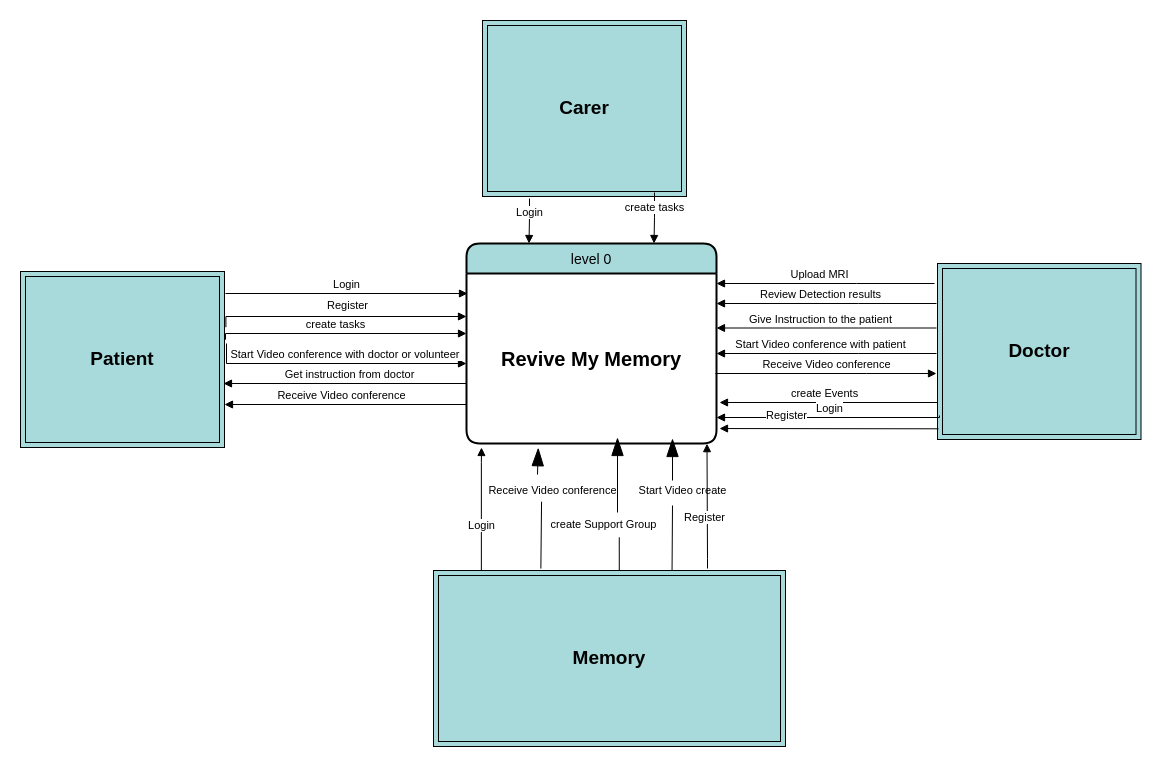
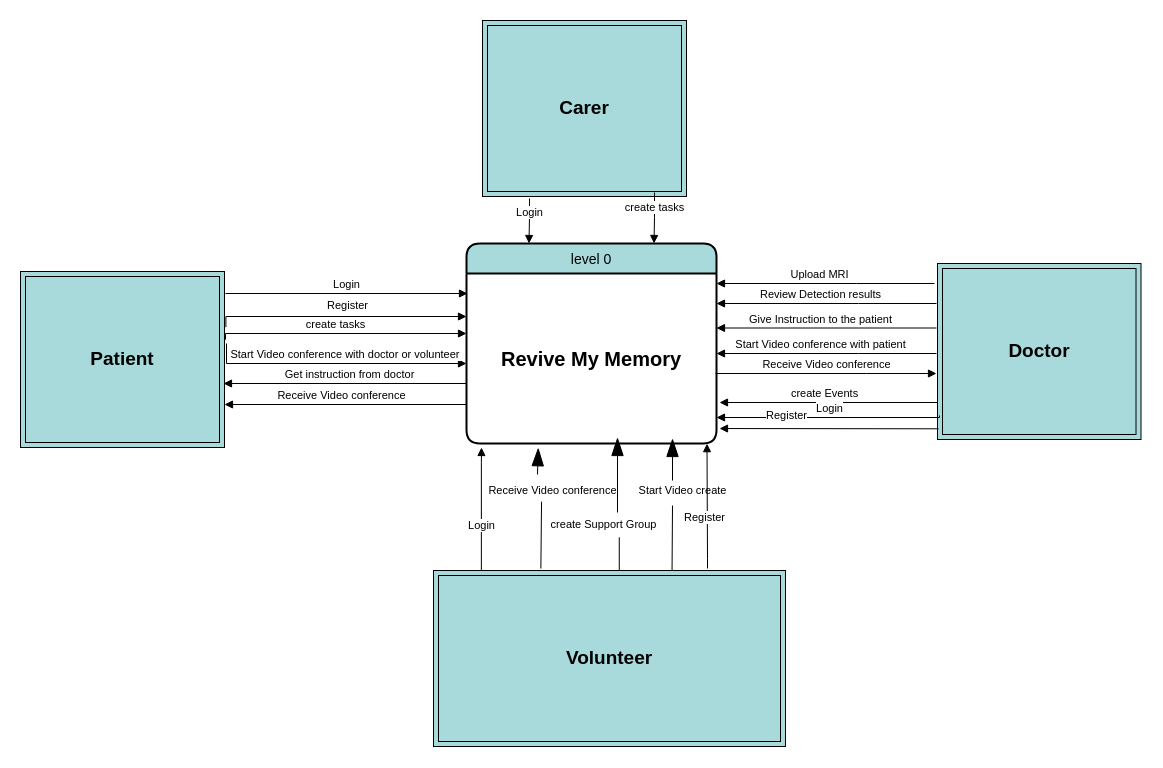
  <mxCell id="0" />
  <mxCell id="1" parent="0" />
  <mxCell id="2" value="level 0" style="swimlane;childLayout=stackLayout;horizontal=1;startSize=30;horizontalStack=0;rounded=1;fontSize=14;fontStyle=0;strokeWidth=2;resizeParent=0;resizeLast=1;shadow=0;dashed=0;align=center;fillColor=#A8DADC;" parent="1" vertex="1"><mxGeometry x="466" y="243" width="250" height="200" as="geometry" /></mxCell>
  <mxCell id="3" value="&lt;b&gt;&lt;font style=&quot;font-size: 20px;&quot;&gt;Revive My Memory&lt;/font&gt;&lt;/b&gt;" style="text;strokeColor=none;align=center;fillColor=none;html=1;verticalAlign=middle;whiteSpace=wrap;rounded=0;" parent="2" vertex="1"><mxGeometry y="30" width="250" height="170" as="geometry" /></mxCell>
  <mxCell id="4" value="Login" style="html=1;verticalAlign=bottom;endArrow=block;edgeStyle=elbowEdgeStyle;elbow=vertical;curved=0;rounded=0;startArrow=none;entryX=0.004;entryY=0.121;entryDx=0;entryDy=0;entryPerimeter=0;" parent="1" target="3" edge="1"><mxGeometry width="80" relative="1" as="geometry"><mxPoint x="225" y="293" as="sourcePoint" /><mxPoint x="436" y="283" as="targetPoint" /><Array as="points"><mxPoint x="376" y="293" /><mxPoint x="336" y="283" /><mxPoint x="396" y="313" /><mxPoint x="286" y="333" /></Array><mxPoint as="offset" /></mxGeometry></mxCell>
  <mxCell id="5" value="Register" style="html=1;verticalAlign=bottom;endArrow=block;edgeStyle=elbowEdgeStyle;elbow=vertical;curved=0;rounded=0;startArrow=none;exitX=1.002;exitY=0.338;exitDx=0;exitDy=0;entryX=0;entryY=0.25;entryDx=0;entryDy=0;exitPerimeter=0;" parent="1" target="3" edge="1"><mxGeometry x="0.049" y="3" width="80" relative="1" as="geometry"><mxPoint x="225.4" y="326.7" as="sourcePoint" /><mxPoint x="466" y="303" as="targetPoint" /><Array as="points"><mxPoint x="326" y="316" /><mxPoint x="256" y="306" /><mxPoint x="246" y="313" /><mxPoint x="286" y="306" /><mxPoint x="286" y="313" /><mxPoint x="366" y="313" /><mxPoint x="326" y="303" /><mxPoint x="396" y="333" /><mxPoint x="286" y="353" /></Array><mxPoint y="1" as="offset" /></mxGeometry></mxCell>
  <mxCell id="6" value="create tasks" style="html=1;verticalAlign=bottom;endArrow=block;edgeStyle=elbowEdgeStyle;elbow=vertical;curved=0;rounded=0;startArrow=none;exitX=1;exitY=0.421;exitDx=0;exitDy=0;exitPerimeter=0;" parent="1" edge="1"><mxGeometry x="-0.06" width="80" relative="1" as="geometry"><mxPoint x="225" y="339.15" as="sourcePoint" /><mxPoint x="466" y="333" as="targetPoint" /><Array as="points"><mxPoint x="336" y="333" /><mxPoint x="396" y="323" /><mxPoint x="236" y="333" /><mxPoint x="396" y="373" /><mxPoint x="286" y="393" /></Array><mxPoint as="offset" /></mxGeometry></mxCell>
  <mxCell id="7" value="Start Video&amp;nbsp;conference with doctor or&amp;nbsp;volunteer&amp;nbsp;" style="html=1;verticalAlign=bottom;endArrow=block;edgeStyle=elbowEdgeStyle;elbow=vertical;curved=0;rounded=0;startArrow=none;" parent="1" edge="1"><mxGeometry x="0.077" width="80" relative="1" as="geometry"><mxPoint x="226" y="343" as="sourcePoint" /><mxPoint x="466" y="363" as="targetPoint" /><Array as="points"><mxPoint x="326" y="363" /><mxPoint x="396" y="383" /><mxPoint x="286" y="403" /></Array><mxPoint as="offset" /></mxGeometry></mxCell>
  <mxCell id="8" value="Upload MRI" style="html=1;verticalAlign=bottom;endArrow=block;edgeStyle=elbowEdgeStyle;elbow=vertical;curved=0;rounded=0;startArrow=none;" parent="1" target="3" edge="1"><mxGeometry x="0.053" width="80" relative="1" as="geometry"><mxPoint x="934" y="283" as="sourcePoint" /><mxPoint x="956" y="343" as="targetPoint" /><Array as="points"><mxPoint x="856" y="283" /><mxPoint x="806" y="343" /><mxPoint x="876" y="363" /><mxPoint x="766" y="383" /></Array><mxPoint as="offset" /></mxGeometry></mxCell>
  <mxCell id="9" value="Get instruction from doctor" style="html=1;verticalAlign=bottom;endArrow=block;edgeStyle=elbowEdgeStyle;elbow=vertical;curved=0;rounded=0;startArrow=none;exitX=0;exitY=0.5;exitDx=0;exitDy=0;entryX=0.995;entryY=0.632;entryDx=0;entryDy=0;entryPerimeter=0;" parent="1" source="3" target="25" edge="1"><mxGeometry x="0.053" width="80" relative="1" as="geometry"><mxPoint x="466" y="373" as="sourcePoint" /><mxPoint x="257" y="380" as="targetPoint" /><Array as="points"><mxPoint x="396" y="383" /><mxPoint x="388" y="373" /><mxPoint x="338" y="433" /><mxPoint x="408" y="453" /><mxPoint x="298" y="473" /></Array><mxPoint as="offset" /></mxGeometry></mxCell>
  <mxCell id="10" value="Review Detection results" style="html=1;verticalAlign=bottom;endArrow=block;edgeStyle=elbowEdgeStyle;elbow=vertical;curved=0;rounded=0;startArrow=none;" parent="1" edge="1"><mxGeometry x="0.053" width="80" relative="1" as="geometry"><mxPoint x="936" y="303" as="sourcePoint" /><mxPoint x="716" y="303" as="targetPoint" /><Array as="points"><mxPoint x="858" y="303" /><mxPoint x="808" y="363" /><mxPoint x="878" y="383" /><mxPoint x="768" y="403" /></Array><mxPoint as="offset" /></mxGeometry></mxCell>
  <mxCell id="11" value="Give Instruction to the patient" style="html=1;verticalAlign=bottom;endArrow=block;edgeStyle=elbowEdgeStyle;elbow=vertical;curved=0;rounded=0;startArrow=none;" parent="1" edge="1"><mxGeometry x="0.053" width="80" relative="1" as="geometry"><mxPoint x="936" y="327.5" as="sourcePoint" /><mxPoint x="716" y="327.5" as="targetPoint" /><Array as="points"><mxPoint x="858" y="327.5" /><mxPoint x="808" y="387.5" /><mxPoint x="878" y="407.5" /><mxPoint x="768" y="427.5" /></Array><mxPoint as="offset" /></mxGeometry></mxCell>
  <mxCell id="12" value="Receive&amp;nbsp;Video conference" style="html=1;verticalAlign=bottom;endArrow=block;edgeStyle=elbowEdgeStyle;elbow=vertical;curved=0;rounded=0;startArrow=none;" parent="1" edge="1"><mxGeometry x="0.004" width="80" relative="1" as="geometry"><mxPoint x="715" y="373" as="sourcePoint" /><mxPoint x="936" y="373" as="targetPoint" /><Array as="points"><mxPoint x="866" y="373" /><mxPoint x="826" y="363" /><mxPoint x="848" y="523" /><mxPoint x="798" y="583" /><mxPoint x="868" y="603" /><mxPoint x="758" y="623" /></Array><mxPoint as="offset" /></mxGeometry></mxCell>
  <mxCell id="13" value="Start Video conference with patient" style="html=1;verticalAlign=bottom;endArrow=block;edgeStyle=elbowEdgeStyle;elbow=vertical;curved=0;rounded=0;startArrow=none;" parent="1" edge="1"><mxGeometry x="0.053" width="80" relative="1" as="geometry"><mxPoint x="936" y="353" as="sourcePoint" /><mxPoint x="716" y="353" as="targetPoint" /><Array as="points"><mxPoint x="858" y="353" /><mxPoint x="808" y="413" /><mxPoint x="878" y="433" /><mxPoint x="768" y="453" /></Array><mxPoint as="offset" /></mxGeometry></mxCell>
  <mxCell id="14" value="Receive&amp;nbsp;Video conference" style="html=1;verticalAlign=bottom;endArrow=block;edgeStyle=elbowEdgeStyle;elbow=vertical;curved=0;rounded=0;startArrow=none;exitX=0;exitY=0.75;exitDx=0;exitDy=0;entryX=1;entryY=0.756;entryDx=0;entryDy=0;entryPerimeter=0;" parent="1" source="3" target="25" edge="1"><mxGeometry x="0.053" width="80" relative="1" as="geometry"><mxPoint x="456" y="403" as="sourcePoint" /><mxPoint x="219" y="404" as="targetPoint" /><Array as="points"><mxPoint x="336" y="404" /><mxPoint x="378" y="418" /><mxPoint x="328" y="478" /><mxPoint x="398" y="498" /><mxPoint x="288" y="518" /></Array><mxPoint as="offset" /></mxGeometry></mxCell>
  <mxCell id="15" value="" style="endArrow=blockThin;endSize=16;endFill=1;html=1;rounded=0;fontSize=11;startArrow=none;entryX=0.287;entryY=1.025;entryDx=0;entryDy=0;entryPerimeter=0;" parent="1" target="3" edge="1"><mxGeometry x="-1" y="212" width="160" relative="1" as="geometry"><mxPoint x="537" y="474" as="sourcePoint" /><mxPoint x="596" y="443" as="targetPoint" /><Array as="points" /><mxPoint x="-70" y="12" as="offset" /></mxGeometry></mxCell>
  <mxCell id="16" value="" style="endArrow=none;endSize=16;endFill=1;html=1;rounded=0;fontSize=11;entryX=0.425;entryY=0.967;entryDx=0;entryDy=0;entryPerimeter=0;exitX=0.305;exitY=-0.011;exitDx=0;exitDy=0;exitPerimeter=0;" parent="1" target="17" edge="1" source="26"><mxGeometry x="-1" y="212" width="160" relative="1" as="geometry"><mxPoint x="528" y="572" as="sourcePoint" /><mxPoint x="599" y="444" as="targetPoint" /><Array as="points" /><mxPoint x="-70" y="12" as="offset" /></mxGeometry></mxCell>
  <mxCell id="17" value="Receive Video conference" style="text;html=1;align=center;verticalAlign=middle;resizable=0;points=[];autosize=1;strokeColor=none;fillColor=none;fontSize=11;" parent="1" vertex="1"><mxGeometry x="479" y="477" width="146" height="25" as="geometry" /></mxCell>
  <mxCell id="18" value="" style="endArrow=blockThin;endSize=16;endFill=1;html=1;rounded=0;fontSize=11;startArrow=none;entryX=0.25;entryY=1;entryDx=0;entryDy=0;" parent="1" edge="1"><mxGeometry x="-1" y="212" width="160" relative="1" as="geometry"><mxPoint x="672" y="480" as="sourcePoint" /><mxPoint x="672" y="438" as="targetPoint" /><Array as="points" /><mxPoint x="-70" y="12" as="offset" /></mxGeometry></mxCell>
  <mxCell id="19" value="" style="endArrow=none;endSize=16;endFill=1;html=1;rounded=0;fontSize=11;exitX=0.722;exitY=0.008;exitDx=0;exitDy=0;exitPerimeter=0;" parent="1" edge="1"><mxGeometry x="-1" y="212" width="160" relative="1" as="geometry"><mxPoint x="671.534" y="574.344" as="sourcePoint" /><mxPoint x="672" y="505" as="targetPoint" /><Array as="points" /><mxPoint x="-70" y="12" as="offset" /></mxGeometry></mxCell>
  <mxCell id="20" value="create Events" style="html=1;verticalAlign=bottom;endArrow=block;edgeStyle=elbowEdgeStyle;elbow=vertical;curved=0;rounded=0;startArrow=none;exitX=0.008;exitY=0.783;exitDx=0;exitDy=0;exitPerimeter=0;" parent="1" source="27" edge="1"><mxGeometry x="0.053" width="80" relative="1" as="geometry"><mxPoint x="932" y="402" as="sourcePoint" /><mxPoint x="719" y="402" as="targetPoint" /><Array as="points"><mxPoint x="854" y="402" /><mxPoint x="804" y="462" /><mxPoint x="874" y="482" /><mxPoint x="764" y="502" /></Array><mxPoint as="offset" /></mxGeometry></mxCell>
  <mxCell id="21" value="Start Video create" style="text;html=1;align=center;verticalAlign=middle;resizable=0;points=[];autosize=1;strokeColor=none;fillColor=none;fontSize=11;" parent="1" vertex="1"><mxGeometry x="617" y="477" width="130" height="25" as="geometry" /></mxCell>
  <mxCell id="22" value="" style="endArrow=blockThin;endSize=16;endFill=1;html=1;rounded=0;fontSize=11;startArrow=none;entryX=0.25;entryY=1;entryDx=0;entryDy=0;" parent="1" edge="1"><mxGeometry x="-1" y="212" width="160" relative="1" as="geometry"><mxPoint x="617" y="512" as="sourcePoint" /><mxPoint x="617" y="437" as="targetPoint" /><Array as="points" /><mxPoint x="-70" y="12" as="offset" /></mxGeometry></mxCell>
  <mxCell id="23" value="create Support Group" style="text;html=1;align=center;verticalAlign=middle;resizable=0;points=[];autosize=1;strokeColor=none;fillColor=none;fontSize=11;" parent="1" vertex="1"><mxGeometry x="541" y="511" width="124" height="25" as="geometry" /></mxCell>
  <mxCell id="24" value="" style="endArrow=none;endSize=16;endFill=1;html=1;rounded=0;fontSize=11;entryX=0.627;entryY=1.032;entryDx=0;entryDy=0;entryPerimeter=0;exitX=0.57;exitY=0.006;exitDx=0;exitDy=0;exitPerimeter=0;" parent="1" target="23" edge="1"><mxGeometry x="-1" y="212" width="160" relative="1" as="geometry"><mxPoint x="618.79" y="574.008" as="sourcePoint" /><mxPoint x="612" y="500" as="targetPoint" /><Array as="points" /><mxPoint x="-70" y="12" as="offset" /></mxGeometry></mxCell>
  <mxCell id="25" value="&lt;b&gt;&lt;font style=&quot;font-size: 19px;&quot;&gt;Patient&lt;/font&gt;&lt;/b&gt;" style="shape=ext;margin=3;double=1;whiteSpace=wrap;html=1;align=center;fillColor=#A8DADC;" parent="1" vertex="1"><mxGeometry x="20" y="271" width="204" height="176" as="geometry" /></mxCell>
- <mxCell id="26" value="&lt;b&gt;&lt;font style=&quot;font-size: 19px;&quot;&gt;Memory&lt;/font&gt;&lt;/b&gt;" style="shape=ext;margin=3;double=1;whiteSpace=wrap;html=1;align=center;fillColor=#A8DADC;" parent="1" vertex="1"><mxGeometry x="433" y="570" width="352" height="176" as="geometry" /></mxCell>
+ <mxCell id="26" value="&lt;b&gt;&lt;font style=&quot;font-size: 19px;&quot;&gt;Volunteer&lt;/font&gt;&lt;/b&gt;" style="shape=ext;margin=3;double=1;whiteSpace=wrap;html=1;align=center;fillColor=#A8DADC;" parent="1" vertex="1"><mxGeometry x="433" y="570" width="352" height="176" as="geometry" /></mxCell>
  <mxCell id="27" value="&lt;b&gt;&lt;font style=&quot;font-size: 19px;&quot;&gt;Doctor&lt;/font&gt;&lt;/b&gt;" style="shape=ext;margin=3;double=1;whiteSpace=wrap;html=1;align=center;fillColor=#A8DADC;" parent="1" vertex="1"><mxGeometry x="937" y="263" width="203.5" height="176" as="geometry" /></mxCell>
  <mxCell id="28" value="Login" style="html=1;verticalAlign=bottom;endArrow=block;edgeStyle=elbowEdgeStyle;elbow=vertical;curved=0;rounded=0;startArrow=none;exitX=0.136;exitY=-0.002;exitDx=0;exitDy=0;exitPerimeter=0;" edge="1" parent="1" source="26"><mxGeometry x="-0.413" width="80" relative="1" as="geometry"><mxPoint x="472" y="561" as="sourcePoint" /><mxPoint x="481" y="447" as="targetPoint" /><Array as="points"><mxPoint x="487" y="462" /><mxPoint x="486" y="473" /><mxPoint x="479" y="506" /><mxPoint x="462" y="485" /><mxPoint x="522" y="515" /><mxPoint x="412" y="535" /></Array><mxPoint as="offset" /></mxGeometry></mxCell>
  <mxCell id="29" value="Register" style="html=1;verticalAlign=bottom;endArrow=block;edgeStyle=elbowEdgeStyle;elbow=vertical;curved=0;rounded=0;startArrow=none;entryX=0.962;entryY=1.001;entryDx=0;entryDy=0;entryPerimeter=0;endFill=1;" edge="1" parent="1" target="3"><mxGeometry x="-0.317" y="4" width="80" relative="1" as="geometry"><mxPoint x="707" y="568" as="sourcePoint" /><mxPoint x="774.6" y="536" as="targetPoint" /><Array as="points"><mxPoint x="707" y="558" /><mxPoint x="704" y="546" /><mxPoint x="634.6" y="536" /><mxPoint x="564.6" y="526" /><mxPoint x="554.6" y="533" /><mxPoint x="594.6" y="526" /><mxPoint x="594.6" y="533" /><mxPoint x="674.6" y="533" /><mxPoint x="634.6" y="523" /><mxPoint x="704.6" y="553" /><mxPoint x="594.6" y="573" /></Array><mxPoint x="1" as="offset" /></mxGeometry></mxCell>
  <mxCell id="30" value="Login" style="html=1;verticalAlign=bottom;endArrow=none;edgeStyle=elbowEdgeStyle;elbow=vertical;curved=0;rounded=0;startArrow=block;startFill=1;endFill=0;" edge="1" parent="1"><mxGeometry width="80" relative="1" as="geometry"><mxPoint x="716" y="417" as="sourcePoint" /><mxPoint x="939" y="415" as="targetPoint" /><Array as="points"><mxPoint x="867" y="417" /><mxPoint x="827" y="407" /><mxPoint x="887" y="437" /><mxPoint x="777" y="457" /></Array><mxPoint as="offset" /></mxGeometry></mxCell>
  <mxCell id="31" value="Register" style="html=1;verticalAlign=bottom;endArrow=none;edgeStyle=elbowEdgeStyle;elbow=vertical;curved=0;rounded=0;startArrow=block;startFill=1;endFill=0;exitX=1.012;exitY=0.912;exitDx=0;exitDy=0;exitPerimeter=0;" edge="1" parent="1" source="3"><mxGeometry x="-0.39" y="4" width="80" relative="1" as="geometry"><mxPoint x="738" y="431" as="sourcePoint" /><mxPoint x="938" y="428" as="targetPoint" /><Array as="points"><mxPoint x="806.6" y="428.3" /><mxPoint x="736.6" y="418.3" /><mxPoint x="726.6" y="425.3" /><mxPoint x="766.6" y="418.3" /><mxPoint x="766.6" y="425.3" /><mxPoint x="846.6" y="425.3" /><mxPoint x="806.6" y="415.3" /><mxPoint x="876.6" y="445.3" /><mxPoint x="766.6" y="465.3" /></Array><mxPoint as="offset" /></mxGeometry></mxCell>
  <mxCell id="32" value="&lt;b&gt;&lt;font style=&quot;font-size: 19px;&quot;&gt;Carer&lt;/font&gt;&lt;/b&gt;" style="shape=ext;margin=3;double=1;whiteSpace=wrap;html=1;align=center;fillColor=#A8DADC;" vertex="1" parent="1"><mxGeometry x="482" y="20" width="204" height="176" as="geometry" /></mxCell>
  <mxCell id="33" value="Login" style="html=1;verticalAlign=bottom;endArrow=block;edgeStyle=elbowEdgeStyle;elbow=vertical;curved=0;rounded=0;startArrow=none;entryX=0.25;entryY=0;entryDx=0;entryDy=0;" edge="1" parent="1" target="2"><mxGeometry width="80" relative="1" as="geometry"><mxPoint x="529" y="198" as="sourcePoint" /><mxPoint x="527" y="155" as="targetPoint" /><Array as="points"><mxPoint x="531" y="216" /><mxPoint x="346" y="194" /></Array><mxPoint as="offset" /></mxGeometry></mxCell>
  <mxCell id="34" value="create tasks" style="html=1;verticalAlign=bottom;endArrow=block;edgeStyle=elbowEdgeStyle;elbow=vertical;curved=0;rounded=0;startArrow=none;entryX=0.75;entryY=0;entryDx=0;entryDy=0;" edge="1" parent="1" target="2"><mxGeometry x="-0.06" width="80" relative="1" as="geometry"><mxPoint x="654" y="192" as="sourcePoint" /><mxPoint x="512" y="118.85" as="targetPoint" /><Array as="points"><mxPoint x="654" y="217" /><mxPoint x="442" y="108.85" /><mxPoint x="282" y="118.85" /><mxPoint x="442" y="158.85" /><mxPoint x="332" y="178.85" /></Array><mxPoint as="offset" /></mxGeometry></mxCell>
